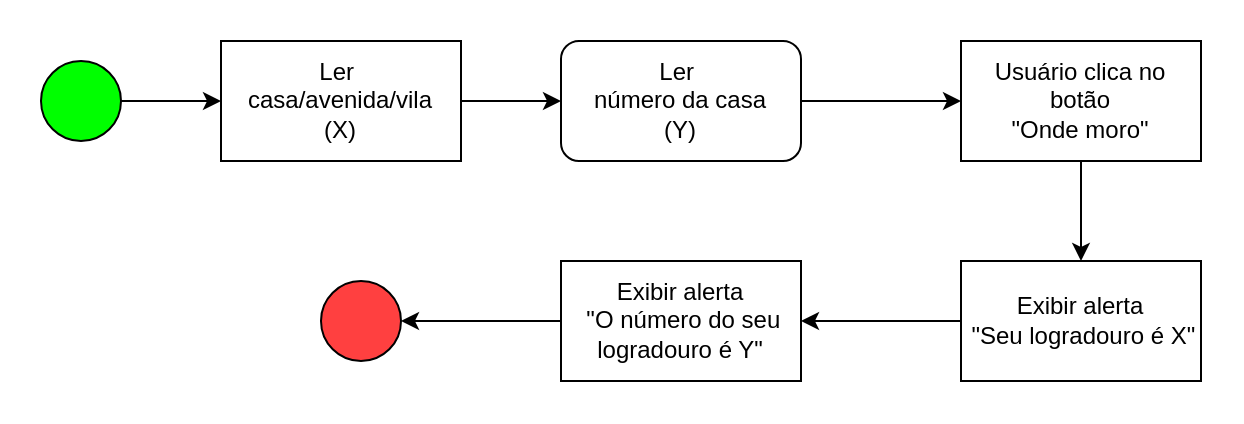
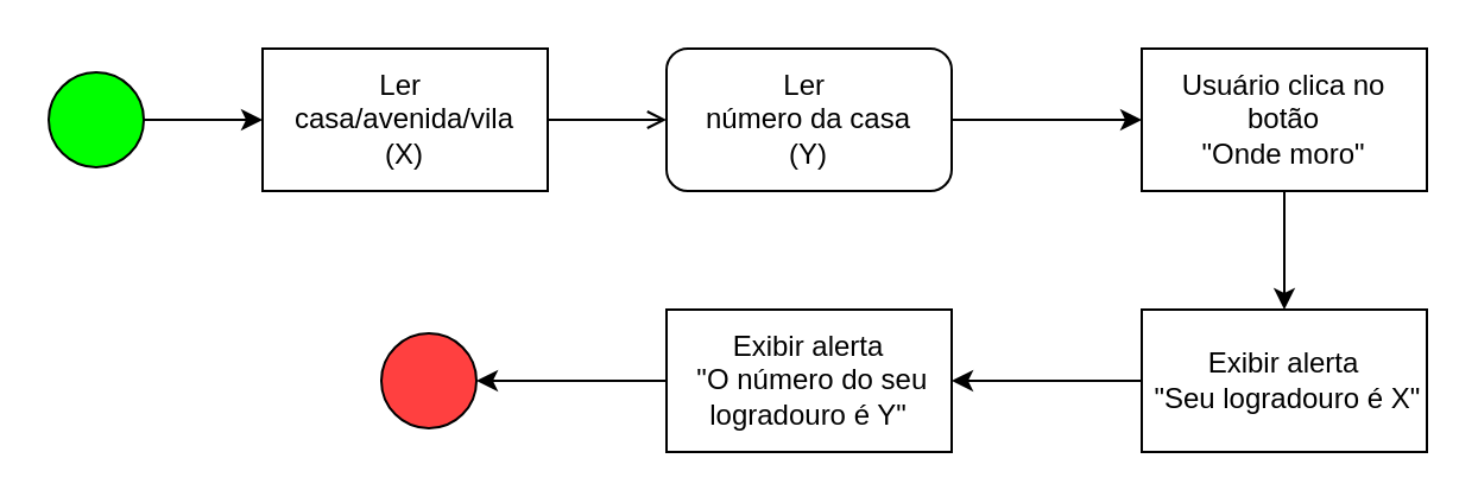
  <mxCell id="0" />
  <mxCell id="1" parent="0" />
  <mxCell id="2" style="edgeStyle=orthogonalEdgeStyle;rounded=0;orthogonalLoop=1;jettySize=auto;html=1;entryX=0;entryY=0.5;entryDx=0;entryDy=0;" edge="1" parent="1" source="3" target="6"><mxGeometry relative="1" as="geometry" /></mxCell>
  <mxCell id="3" value="" style="ellipse;whiteSpace=wrap;html=1;aspect=fixed;fillColor=#00FF00;" vertex="1" parent="1"><mxGeometry x="20" y="30" width="40" height="40" as="geometry" /></mxCell>
  <mxCell id="4" value="" style="ellipse;whiteSpace=wrap;html=1;aspect=fixed;fillColor=#FF4040;" vertex="1" parent="1"><mxGeometry x="160" y="140" width="40" height="40" as="geometry" /></mxCell>
- <mxCell id="5" value="" style="edgeStyle=orthogonalEdgeStyle;rounded=0;orthogonalLoop=1;jettySize=auto;html=1;" edge="1" parent="1" source="6" target="8"><mxGeometry relative="1" as="geometry" /></mxCell>
+ <mxCell id="5" value="" style="edgeStyle=orthogonalEdgeStyle;rounded=0;orthogonalLoop=1;jettySize=auto;html=1;endArrow=open;" edge="1" parent="1" source="6" target="8"><mxGeometry relative="1" as="geometry" /></mxCell>
  <mxCell id="6" value="Ler&amp;nbsp;&lt;br&gt;casa/avenida/vila&lt;br&gt;(X)" style="rounded=0;whiteSpace=wrap;html=1;" vertex="1" parent="1"><mxGeometry x="110" y="20" width="120" height="60" as="geometry" /></mxCell>
  <mxCell id="7" value="" style="edgeStyle=orthogonalEdgeStyle;rounded=0;orthogonalLoop=1;jettySize=auto;html=1;" edge="1" parent="1" source="8" target="10"><mxGeometry relative="1" as="geometry" /></mxCell>
  <mxCell id="8" value="Ler&amp;nbsp;&lt;br&gt;número da casa&lt;br&gt;(Y)" style="whiteSpace=wrap;html=1;rounded=1;" vertex="1" parent="1"><mxGeometry x="280" y="20" width="120" height="60" as="geometry" /></mxCell>
  <mxCell id="9" value="" style="edgeStyle=orthogonalEdgeStyle;rounded=0;orthogonalLoop=1;jettySize=auto;html=1;" edge="1" parent="1" source="10" target="12"><mxGeometry relative="1" as="geometry" /></mxCell>
  <mxCell id="10" value="Usuário clica no botão &lt;br&gt;&quot;Onde moro&quot;" style="whiteSpace=wrap;html=1;rounded=0;" vertex="1" parent="1"><mxGeometry x="480" y="20" width="120" height="60" as="geometry" /></mxCell>
  <mxCell id="11" value="" style="edgeStyle=orthogonalEdgeStyle;rounded=0;orthogonalLoop=1;jettySize=auto;html=1;" edge="1" parent="1" source="12" target="14"><mxGeometry relative="1" as="geometry" /></mxCell>
  <mxCell id="12" value="Exibir alerta&lt;br&gt;&amp;nbsp;&quot;Seu logradouro é X&quot;" style="whiteSpace=wrap;html=1;rounded=0;" vertex="1" parent="1"><mxGeometry x="480" y="130" width="120" height="60" as="geometry" /></mxCell>
  <mxCell id="13" style="edgeStyle=orthogonalEdgeStyle;rounded=0;orthogonalLoop=1;jettySize=auto;html=1;entryX=1;entryY=0.5;entryDx=0;entryDy=0;" edge="1" parent="1" source="14" target="4"><mxGeometry relative="1" as="geometry" /></mxCell>
  <mxCell id="14" value="Exibir alerta&lt;br&gt;&amp;nbsp;&quot;O número do seu logradouro é Y&quot;" style="whiteSpace=wrap;html=1;rounded=0;" vertex="1" parent="1"><mxGeometry x="280" y="130" width="120" height="60" as="geometry" /></mxCell>
